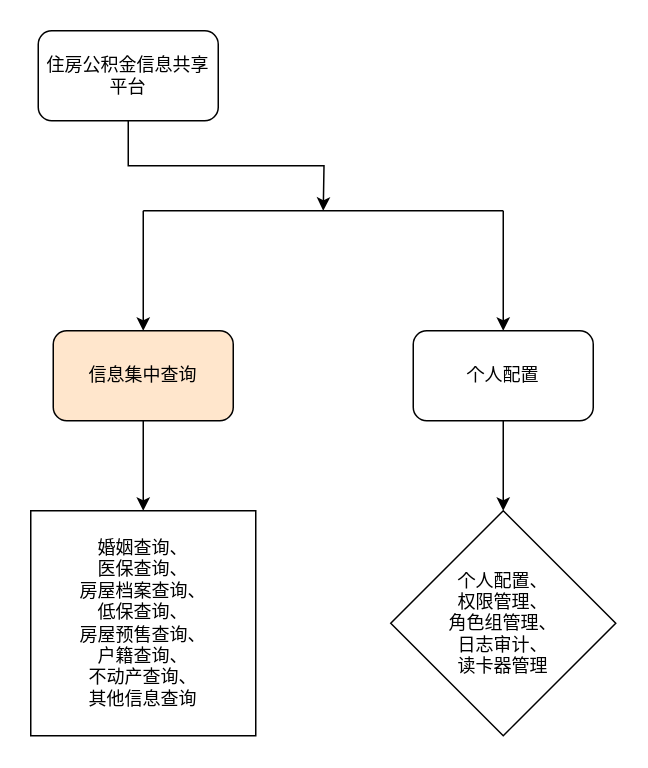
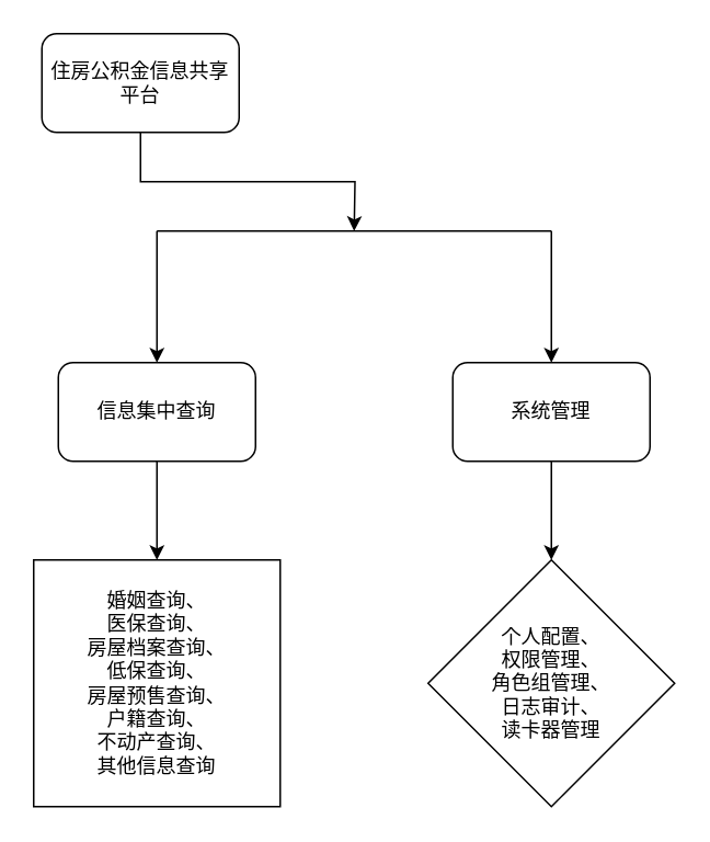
  <mxCell id="0" />
  <mxCell id="1" parent="0" />
  <mxCell id="2" style="edgeStyle=orthogonalEdgeStyle;rounded=0;orthogonalLoop=1;jettySize=auto;html=1;exitX=0.5;exitY=1;exitDx=0;exitDy=0;" parent="1" source="3" edge="1"><mxGeometry relative="1" as="geometry"><mxPoint x="215" y="140" as="targetPoint" /></mxGeometry></mxCell>
  <mxCell id="3" value="住房公积金信息共享平台" style="rounded=1;whiteSpace=wrap;html=1;" parent="1" vertex="1"><mxGeometry x="25" y="20" width="120" height="60" as="geometry" /></mxCell>
  <mxCell id="4" value="" style="endArrow=none;html=1;" parent="1" edge="1"><mxGeometry width="50" height="50" relative="1" as="geometry"><mxPoint x="95" y="140" as="sourcePoint" /><mxPoint x="335" y="140" as="targetPoint" /><Array as="points"><mxPoint x="215" y="140" /></Array></mxGeometry></mxCell>
  <mxCell id="5" style="edgeStyle=orthogonalEdgeStyle;rounded=0;orthogonalLoop=1;jettySize=auto;html=1;exitX=0.5;exitY=1;exitDx=0;exitDy=0;entryX=0.5;entryY=0;entryDx=0;entryDy=0;" edge="1" parent="1" source="6" target="10"><mxGeometry relative="1" as="geometry" /></mxCell>
- <mxCell id="6" value="信息集中查询" style="rounded=1;whiteSpace=wrap;html=1;fillColor=#ffe6cc;" parent="1" vertex="1"><mxGeometry x="35" y="220" width="120" height="60" as="geometry" /></mxCell>
+ <mxCell id="6" value="信息集中查询" style="rounded=1;whiteSpace=wrap;html=1;" parent="1" vertex="1"><mxGeometry x="35" y="220" width="120" height="60" as="geometry" /></mxCell>
  <mxCell id="7" value="" style="endArrow=classic;html=1;" parent="1" edge="1"><mxGeometry width="50" height="50" relative="1" as="geometry"><mxPoint x="95" y="140" as="sourcePoint" /><mxPoint x="95" y="220" as="targetPoint" /></mxGeometry></mxCell>
  <mxCell id="8" value="" style="endArrow=classic;html=1;" parent="1" edge="1"><mxGeometry width="50" height="50" relative="1" as="geometry"><mxPoint x="335" y="140" as="sourcePoint" /><mxPoint x="335" y="220" as="targetPoint" /></mxGeometry></mxCell>
- <mxCell id="9" value="个人配置" style="rounded=1;whiteSpace=wrap;html=1;" parent="1" vertex="1"><mxGeometry x="275" y="220" width="120" height="60" as="geometry" /></mxCell>
+ <mxCell id="9" value="系统管理" style="rounded=1;whiteSpace=wrap;html=1;" parent="1" vertex="1"><mxGeometry x="275" y="220" width="120" height="60" as="geometry" /></mxCell>
  <mxCell id="10" value="婚姻查询、&lt;br&gt;医保查询、&lt;br&gt;房屋档案查询、&lt;br&gt;低保查询、&lt;br&gt;房屋预售查询、&lt;br&gt;户籍查询、&lt;br&gt;不动产查询、&lt;br&gt;其他信息查询" style="whiteSpace=wrap;html=1;aspect=fixed;" parent="1" vertex="1"><mxGeometry x="20" y="340" width="150" height="150" as="geometry" /></mxCell>
  <mxCell id="11" value="个人配置、&lt;br&gt;权限管理、&lt;br&gt;角色组管理、&lt;br&gt;日志审计、&lt;br&gt;读卡器管理" style="rhombus;whiteSpace=wrap;html=1;aspect=fixed;" parent="1" vertex="1"><mxGeometry x="260" y="340" width="150" height="150" as="geometry" /></mxCell>
  <mxCell id="12" value="" style="endArrow=classic;html=1;exitX=0.5;exitY=1;exitDx=0;exitDy=0;entryX=0.5;entryY=0;entryDx=0;entryDy=0;" parent="1" source="9" target="11" edge="1"><mxGeometry width="50" height="50" relative="1" as="geometry"><mxPoint x="-55" y="560" as="sourcePoint" /><mxPoint x="-5" y="510" as="targetPoint" /></mxGeometry></mxCell>
